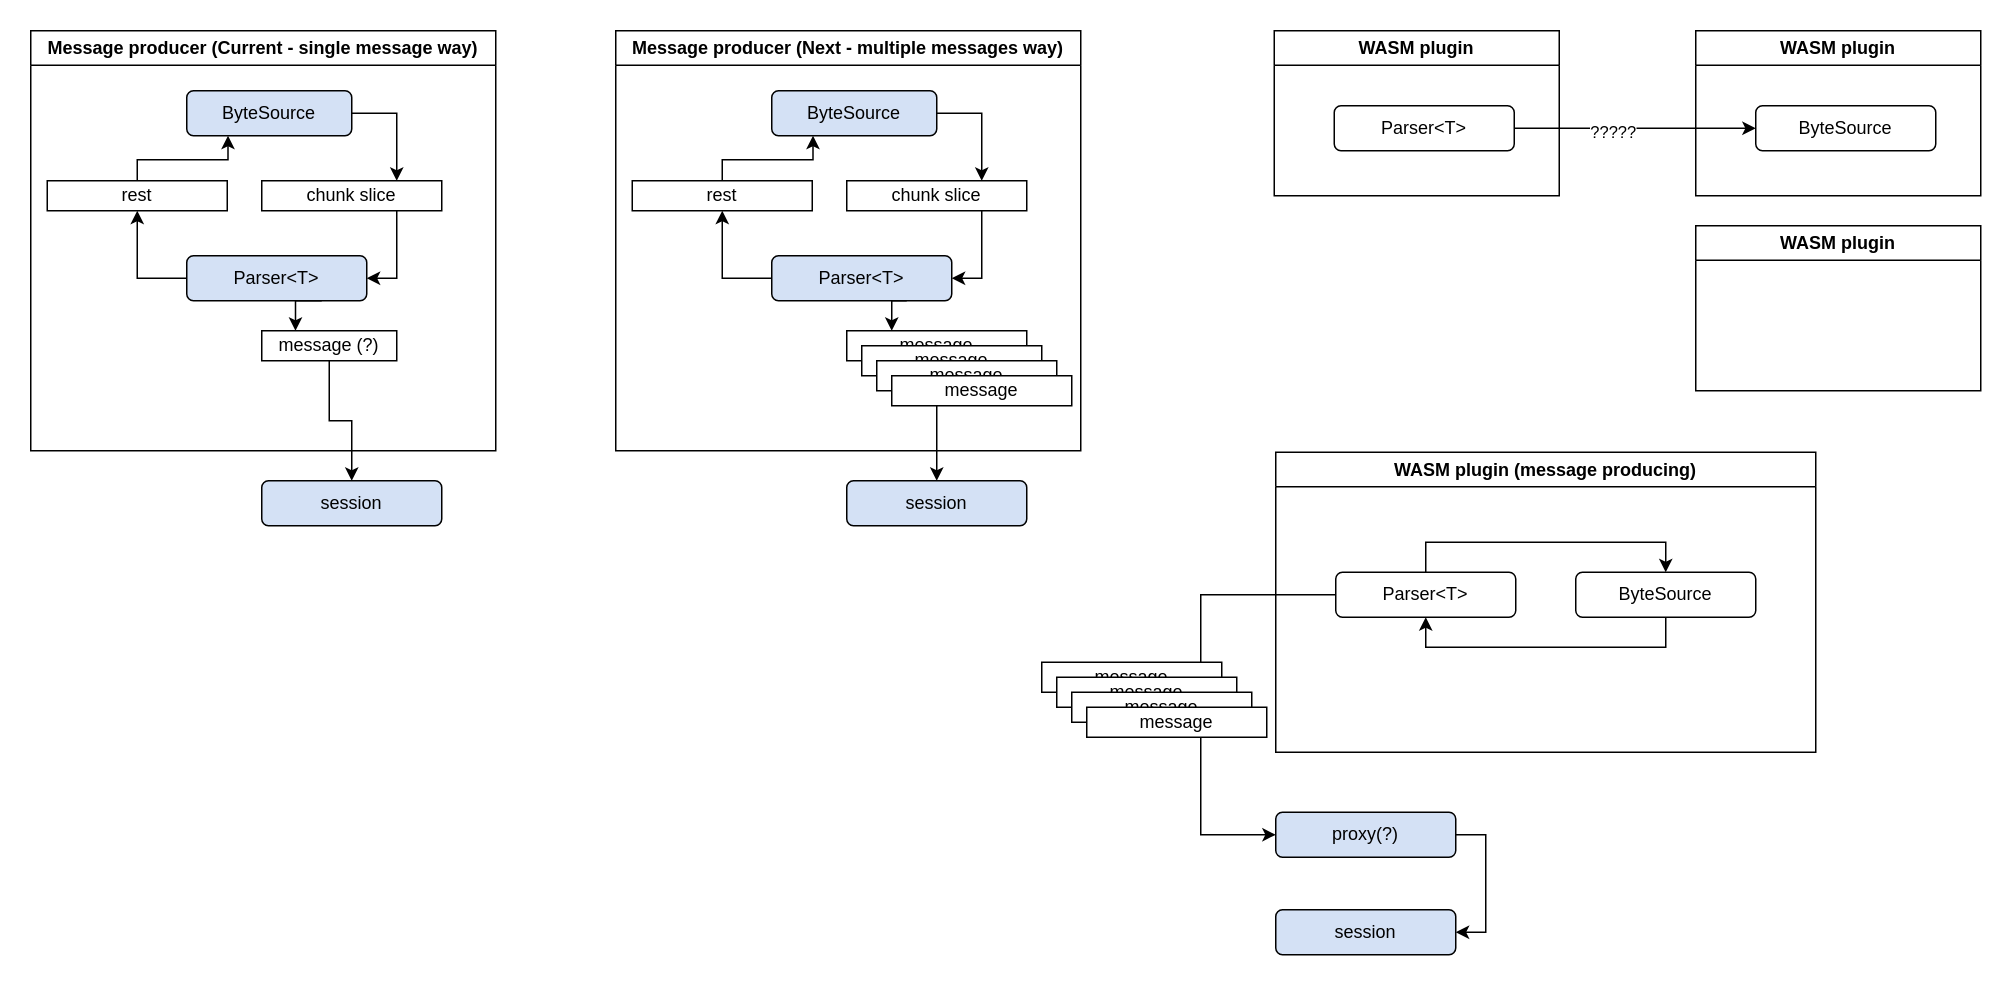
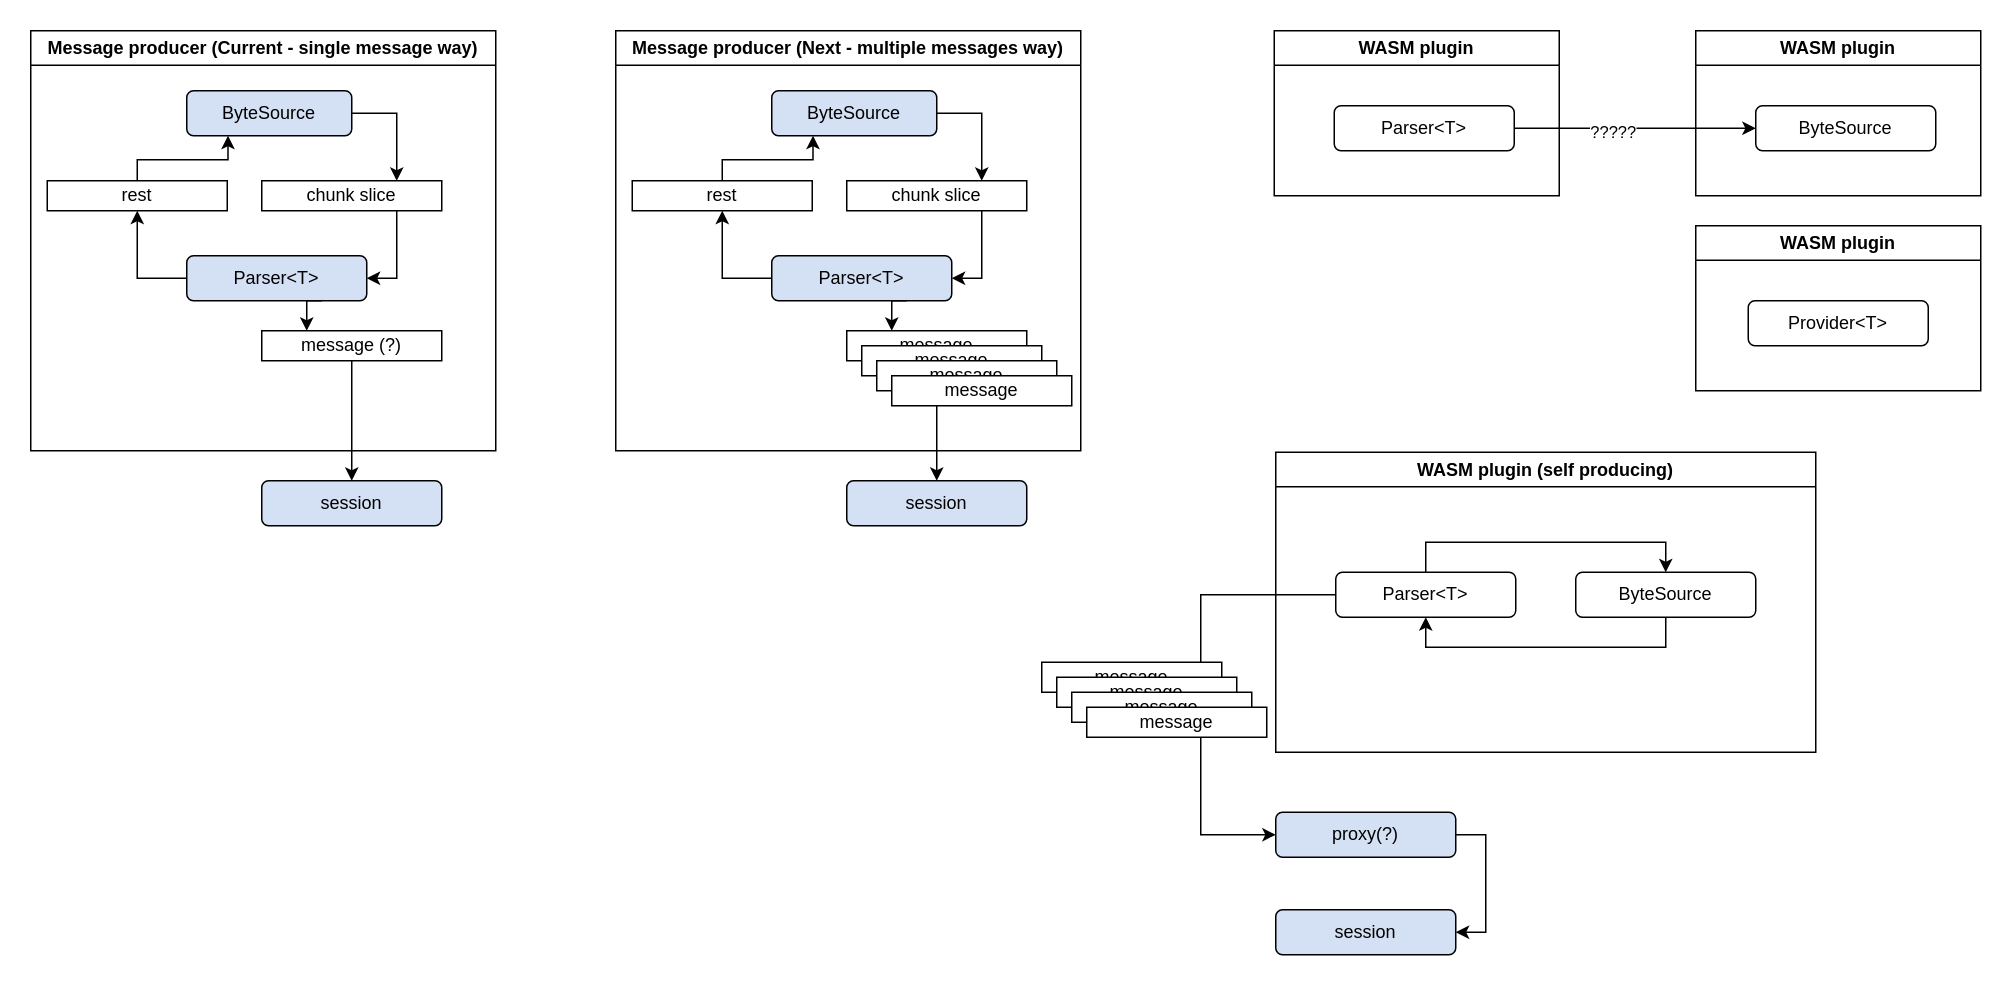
  <mxCell id="0" />
  <mxCell id="1" parent="0" />
  <mxCell id="2" value="Message producer (Current - single message way)" style="swimlane;whiteSpace=wrap;html=1;" vertex="1" parent="1"><mxGeometry x="20" y="20" width="310" height="280" as="geometry" /></mxCell>
  <mxCell id="3" style="edgeStyle=orthogonalEdgeStyle;rounded=0;orthogonalLoop=1;jettySize=auto;html=1;exitX=1;exitY=0.5;exitDx=0;exitDy=0;entryX=0.75;entryY=0;entryDx=0;entryDy=0;" edge="1" parent="2" source="4" target="6"><mxGeometry relative="1" as="geometry" /></mxCell>
  <mxCell id="4" value="ByteSource" style="rounded=1;whiteSpace=wrap;html=1;fillColor=#D4E1F5;" parent="2" vertex="1"><mxGeometry x="104" y="40" width="110" height="30" as="geometry" /></mxCell>
  <mxCell id="5" style="edgeStyle=orthogonalEdgeStyle;rounded=0;orthogonalLoop=1;jettySize=auto;html=1;exitX=0.75;exitY=1;exitDx=0;exitDy=0;entryX=1;entryY=0.5;entryDx=0;entryDy=0;" edge="1" parent="2" source="6" target="9"><mxGeometry relative="1" as="geometry" /></mxCell>
  <mxCell id="6" value="chunk slice" style="rounded=0;whiteSpace=wrap;html=1;" vertex="1" parent="2"><mxGeometry x="154" y="100" width="120" height="20" as="geometry" /></mxCell>
  <mxCell id="7" style="edgeStyle=orthogonalEdgeStyle;rounded=0;orthogonalLoop=1;jettySize=auto;html=1;exitX=0.75;exitY=1;exitDx=0;exitDy=0;entryX=0.25;entryY=0;entryDx=0;entryDy=0;" edge="1" parent="2" source="9" target="10"><mxGeometry relative="1" as="geometry" /></mxCell>
  <mxCell id="8" style="edgeStyle=orthogonalEdgeStyle;rounded=0;orthogonalLoop=1;jettySize=auto;html=1;exitX=0;exitY=0.5;exitDx=0;exitDy=0;" edge="1" parent="2" source="9" target="12"><mxGeometry relative="1" as="geometry" /></mxCell>
  <mxCell id="9" value="Parser&amp;lt;T&amp;gt;" style="rounded=1;whiteSpace=wrap;html=1;fillColor=#D4E1F5;" parent="2" vertex="1"><mxGeometry x="104" y="150" width="120" height="30" as="geometry" /></mxCell>
- <mxCell id="10" value="message (?)" style="rounded=0;whiteSpace=wrap;html=1;" vertex="1" parent="2"><mxGeometry x="154" y="200" width="90" height="20" as="geometry" /></mxCell>
+ <mxCell id="10" value="message (?)" style="rounded=0;whiteSpace=wrap;html=1;" vertex="1" parent="2"><mxGeometry x="154" y="200" width="120" height="20" as="geometry" /></mxCell>
  <mxCell id="11" style="edgeStyle=orthogonalEdgeStyle;rounded=0;orthogonalLoop=1;jettySize=auto;html=1;exitX=0.5;exitY=0;exitDx=0;exitDy=0;entryX=0.25;entryY=1;entryDx=0;entryDy=0;" edge="1" parent="2" target="4"><mxGeometry relative="1" as="geometry"><mxPoint x="71" y="106" as="sourcePoint" /><mxPoint x="131.5" y="76" as="targetPoint" /><Array as="points"><mxPoint x="71" y="86" /><mxPoint x="132" y="86" /></Array></mxGeometry></mxCell>
  <mxCell id="12" value="rest" style="rounded=0;whiteSpace=wrap;html=1;" vertex="1" parent="2"><mxGeometry x="11" y="100" width="120" height="20" as="geometry" /></mxCell>
  <mxCell id="13" value="WASM plugin" style="swimlane;whiteSpace=wrap;html=1;" vertex="1" parent="1"><mxGeometry x="849" y="20" width="190" height="110" as="geometry" /></mxCell>
  <mxCell id="14" value="Parser&amp;lt;T&amp;gt;" style="rounded=1;whiteSpace=wrap;html=1;" vertex="1" parent="13"><mxGeometry x="40" y="50" width="120" height="30" as="geometry" /></mxCell>
- <mxCell id="15" value="WASM plugin (message producing)" style="swimlane;whiteSpace=wrap;html=1;" vertex="1" parent="1"><mxGeometry x="850" y="301" width="360" height="200" as="geometry" /></mxCell>
+ <mxCell id="15" value="WASM plugin (self producing)" style="swimlane;whiteSpace=wrap;html=1;" vertex="1" parent="1"><mxGeometry x="850" y="301" width="360" height="200" as="geometry" /></mxCell>
  <mxCell id="16" style="edgeStyle=orthogonalEdgeStyle;rounded=0;orthogonalLoop=1;jettySize=auto;html=1;exitX=0.5;exitY=0;exitDx=0;exitDy=0;entryX=0.5;entryY=0;entryDx=0;entryDy=0;" edge="1" parent="15" source="17" target="19"><mxGeometry relative="1" as="geometry" /></mxCell>
  <mxCell id="17" value="Parser&amp;lt;T&amp;gt;" style="rounded=1;whiteSpace=wrap;html=1;" vertex="1" parent="15"><mxGeometry x="40" y="80" width="120" height="30" as="geometry" /></mxCell>
  <mxCell id="18" style="edgeStyle=orthogonalEdgeStyle;rounded=0;orthogonalLoop=1;jettySize=auto;html=1;exitX=0.5;exitY=1;exitDx=0;exitDy=0;entryX=0.5;entryY=1;entryDx=0;entryDy=0;" edge="1" parent="15" source="19" target="17"><mxGeometry relative="1" as="geometry" /></mxCell>
  <mxCell id="19" value="ByteSource" style="rounded=1;whiteSpace=wrap;html=1;" vertex="1" parent="15"><mxGeometry x="200" y="80" width="120" height="30" as="geometry" /></mxCell>
  <mxCell id="20" style="edgeStyle=orthogonalEdgeStyle;rounded=0;orthogonalLoop=1;jettySize=auto;html=1;exitX=0.5;exitY=1;exitDx=0;exitDy=0;entryX=0.5;entryY=0;entryDx=0;entryDy=0;" edge="1" parent="1" source="10" target="37"><mxGeometry relative="1" as="geometry"><mxPoint x="240" y="320" as="targetPoint" /></mxGeometry></mxCell>
  <mxCell id="21" value="Message producer (Next - multiple messages way)" style="swimlane;whiteSpace=wrap;html=1;" vertex="1" parent="1"><mxGeometry x="410" y="20" width="310" height="280" as="geometry" /></mxCell>
  <mxCell id="22" style="edgeStyle=orthogonalEdgeStyle;rounded=0;orthogonalLoop=1;jettySize=auto;html=1;exitX=1;exitY=0.5;exitDx=0;exitDy=0;entryX=0.75;entryY=0;entryDx=0;entryDy=0;" edge="1" parent="21" source="23" target="25"><mxGeometry relative="1" as="geometry" /></mxCell>
  <mxCell id="23" value="ByteSource" style="rounded=1;whiteSpace=wrap;html=1;fillColor=#D4E1F5;" vertex="1" parent="21"><mxGeometry x="104" y="40" width="110" height="30" as="geometry" /></mxCell>
  <mxCell id="24" style="edgeStyle=orthogonalEdgeStyle;rounded=0;orthogonalLoop=1;jettySize=auto;html=1;exitX=0.75;exitY=1;exitDx=0;exitDy=0;entryX=1;entryY=0.5;entryDx=0;entryDy=0;" edge="1" parent="21" source="25" target="28"><mxGeometry relative="1" as="geometry" /></mxCell>
  <mxCell id="25" value="chunk slice" style="rounded=0;whiteSpace=wrap;html=1;" vertex="1" parent="21"><mxGeometry x="154" y="100" width="120" height="20" as="geometry" /></mxCell>
  <mxCell id="26" style="edgeStyle=orthogonalEdgeStyle;rounded=0;orthogonalLoop=1;jettySize=auto;html=1;exitX=0.75;exitY=1;exitDx=0;exitDy=0;entryX=0.25;entryY=0;entryDx=0;entryDy=0;" edge="1" parent="21" source="28" target="29"><mxGeometry relative="1" as="geometry" /></mxCell>
  <mxCell id="27" style="edgeStyle=orthogonalEdgeStyle;rounded=0;orthogonalLoop=1;jettySize=auto;html=1;exitX=0;exitY=0.5;exitDx=0;exitDy=0;" edge="1" parent="21" source="28" target="31"><mxGeometry relative="1" as="geometry" /></mxCell>
  <mxCell id="28" value="Parser&amp;lt;T&amp;gt;" style="rounded=1;whiteSpace=wrap;html=1;fillColor=#D4E1F5;" vertex="1" parent="21"><mxGeometry x="104" y="150" width="120" height="30" as="geometry" /></mxCell>
  <mxCell id="29" value="message" style="rounded=0;whiteSpace=wrap;html=1;" vertex="1" parent="21"><mxGeometry x="154" y="200" width="120" height="20" as="geometry" /></mxCell>
  <mxCell id="30" style="edgeStyle=orthogonalEdgeStyle;rounded=0;orthogonalLoop=1;jettySize=auto;html=1;exitX=0.5;exitY=0;exitDx=0;exitDy=0;entryX=0.25;entryY=1;entryDx=0;entryDy=0;" edge="1" parent="21" target="23"><mxGeometry relative="1" as="geometry"><mxPoint x="71" y="106" as="sourcePoint" /><mxPoint x="131.5" y="76" as="targetPoint" /><Array as="points"><mxPoint x="71" y="86" /><mxPoint x="132" y="86" /></Array></mxGeometry></mxCell>
  <mxCell id="31" value="rest" style="rounded=0;whiteSpace=wrap;html=1;" vertex="1" parent="21"><mxGeometry x="11" y="100" width="120" height="20" as="geometry" /></mxCell>
  <mxCell id="32" value="message" style="rounded=0;whiteSpace=wrap;html=1;" vertex="1" parent="1"><mxGeometry x="574" y="230" width="120" height="20" as="geometry" /></mxCell>
  <mxCell id="33" value="message" style="rounded=0;whiteSpace=wrap;html=1;" vertex="1" parent="1"><mxGeometry x="584" y="240" width="120" height="20" as="geometry" /></mxCell>
  <mxCell id="34" style="edgeStyle=orthogonalEdgeStyle;rounded=0;orthogonalLoop=1;jettySize=auto;html=1;exitX=0.25;exitY=1;exitDx=0;exitDy=0;entryX=0.5;entryY=0;entryDx=0;entryDy=0;" edge="1" parent="1" source="35" target="36"><mxGeometry relative="1" as="geometry" /></mxCell>
  <mxCell id="35" value="message" style="rounded=0;whiteSpace=wrap;html=1;" vertex="1" parent="1"><mxGeometry x="594" y="250" width="120" height="20" as="geometry" /></mxCell>
  <mxCell id="36" value="session" style="rounded=1;whiteSpace=wrap;html=1;fillColor=#D4E1F5;" vertex="1" parent="1"><mxGeometry x="564" y="320" width="120" height="30" as="geometry" /></mxCell>
  <mxCell id="37" value="session" style="rounded=1;whiteSpace=wrap;html=1;fillColor=#D4E1F5;" vertex="1" parent="1"><mxGeometry x="174" y="320" width="120" height="30" as="geometry" /></mxCell>
  <mxCell id="38" value="session" style="rounded=1;whiteSpace=wrap;html=1;fillColor=#D4E1F5;" vertex="1" parent="1"><mxGeometry x="850" y="606" width="120" height="30" as="geometry" /></mxCell>
  <mxCell id="39" style="edgeStyle=orthogonalEdgeStyle;rounded=0;orthogonalLoop=1;jettySize=auto;html=1;exitX=1;exitY=0.5;exitDx=0;exitDy=0;entryX=1;entryY=0.5;entryDx=0;entryDy=0;" edge="1" parent="1" source="40" target="38"><mxGeometry relative="1" as="geometry" /></mxCell>
  <mxCell id="40" value="proxy(?)" style="rounded=1;whiteSpace=wrap;html=1;fillColor=#D4E1F5;" vertex="1" parent="1"><mxGeometry x="850" y="541" width="120" height="30" as="geometry" /></mxCell>
  <mxCell id="41" style="edgeStyle=orthogonalEdgeStyle;rounded=0;orthogonalLoop=1;jettySize=auto;html=1;exitX=0;exitY=0.5;exitDx=0;exitDy=0;entryX=0;entryY=0.5;entryDx=0;entryDy=0;" edge="1" parent="1" source="17" target="40"><mxGeometry relative="1" as="geometry"><Array as="points"><mxPoint x="800" y="396" /><mxPoint x="800" y="556" /></Array></mxGeometry></mxCell>
  <mxCell id="42" value="message" style="rounded=0;whiteSpace=wrap;html=1;" vertex="1" parent="1"><mxGeometry x="694" y="441" width="120" height="20" as="geometry" /></mxCell>
  <mxCell id="43" value="message" style="rounded=0;whiteSpace=wrap;html=1;" vertex="1" parent="1"><mxGeometry x="704" y="451" width="120" height="20" as="geometry" /></mxCell>
  <mxCell id="44" value="message" style="rounded=0;whiteSpace=wrap;html=1;" vertex="1" parent="1"><mxGeometry x="714" y="461" width="120" height="20" as="geometry" /></mxCell>
  <mxCell id="45" value="message" style="rounded=0;whiteSpace=wrap;html=1;" vertex="1" parent="1"><mxGeometry x="724" y="471" width="120" height="20" as="geometry" /></mxCell>
  <mxCell id="46" value="WASM plugin" style="swimlane;whiteSpace=wrap;html=1;" vertex="1" parent="1"><mxGeometry x="1130" y="20" width="190" height="110" as="geometry" /></mxCell>
  <mxCell id="47" value="ByteSource" style="rounded=1;whiteSpace=wrap;html=1;" vertex="1" parent="46"><mxGeometry x="40" y="50" width="120" height="30" as="geometry" /></mxCell>
  <mxCell id="48" style="edgeStyle=orthogonalEdgeStyle;rounded=0;orthogonalLoop=1;jettySize=auto;html=1;exitX=1;exitY=0.5;exitDx=0;exitDy=0;entryX=0;entryY=0.5;entryDx=0;entryDy=0;" edge="1" parent="1" source="14" target="47"><mxGeometry relative="1" as="geometry" /></mxCell>
  <mxCell id="49" value="?????" style="edgeLabel;html=1;align=center;verticalAlign=middle;resizable=0;points=[];" vertex="1" connectable="0" parent="48"><mxGeometry x="-0.193" y="-2" relative="1" as="geometry"><mxPoint as="offset" /></mxGeometry></mxCell>
  <mxCell id="50" value="WASM plugin" style="swimlane;whiteSpace=wrap;html=1;" vertex="1" parent="1"><mxGeometry x="1130" y="150" width="190" height="110" as="geometry" /></mxCell>
+ <mxCell id="51" value="Provider&amp;lt;T&amp;gt;" style="rounded=1;whiteSpace=wrap;html=1;" vertex="1" parent="50"><mxGeometry x="35" y="50" width="120" height="30" as="geometry" /></mxCell>
